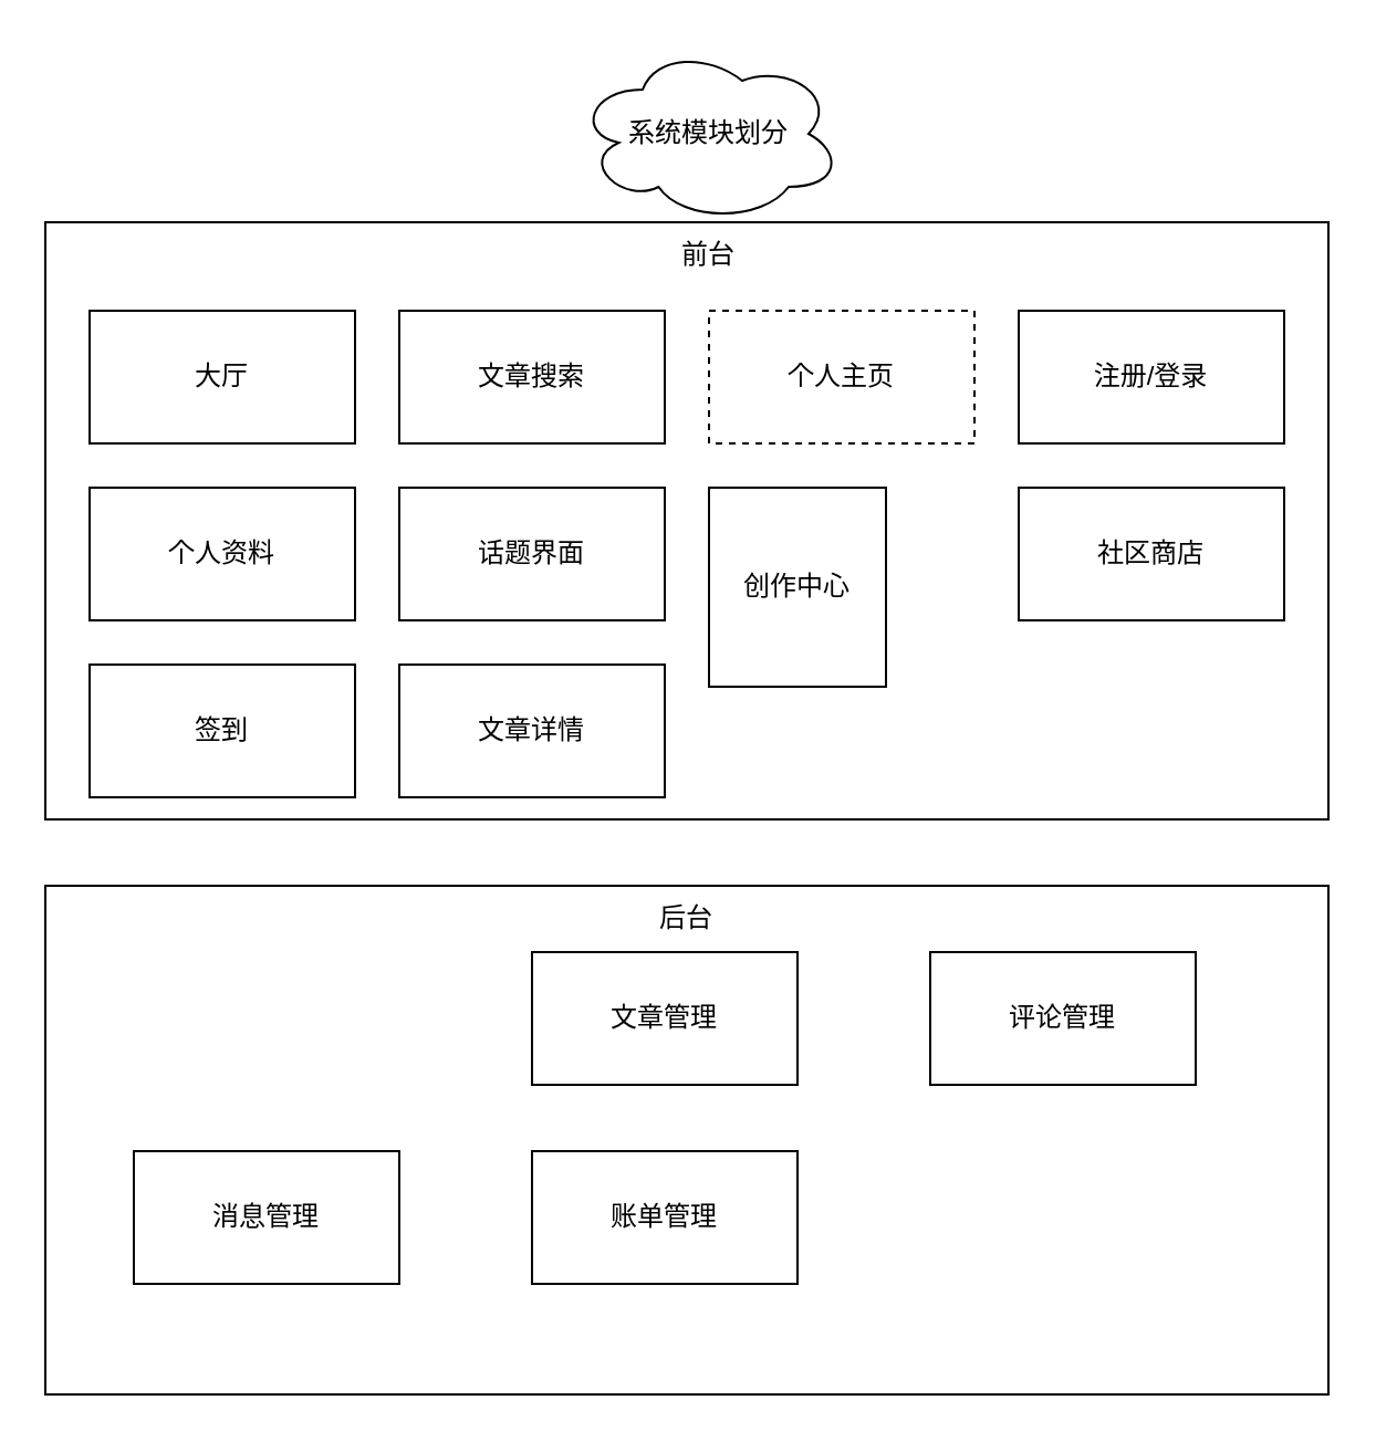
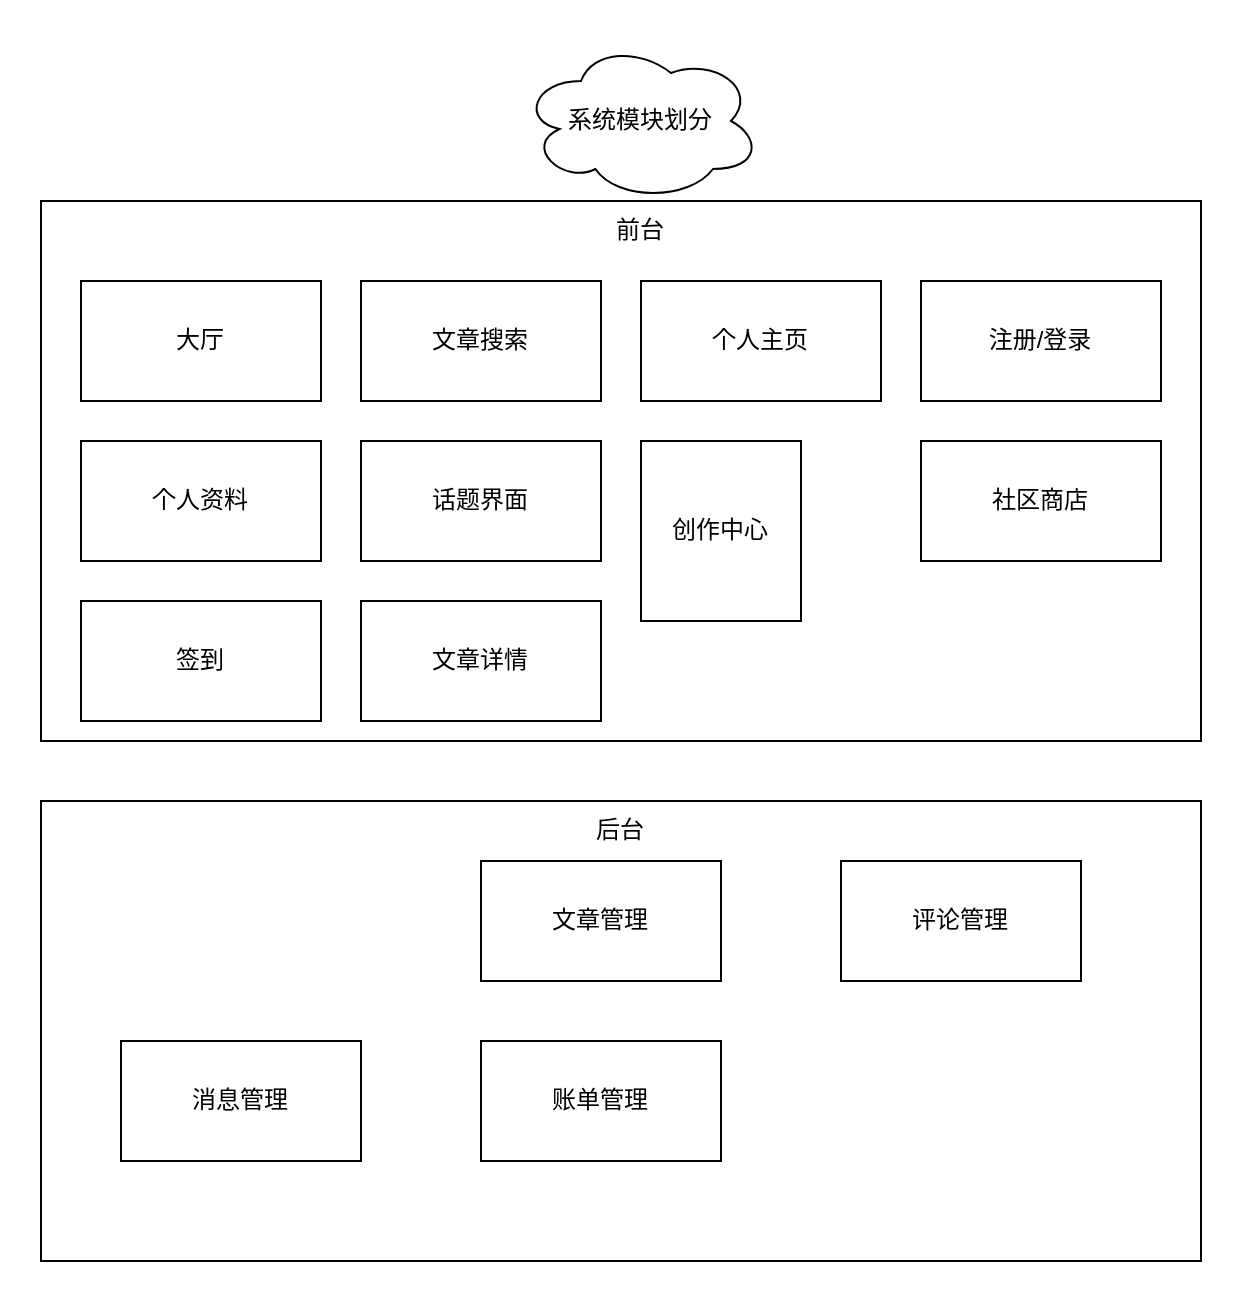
  <mxCell id="0" />
  <mxCell id="1" parent="0" />
  <mxCell id="2" value="" style="rounded=0;whiteSpace=wrap;html=1;" vertex="1" parent="1"><mxGeometry x="20" y="400" width="580" height="230" as="geometry" /></mxCell>
  <mxCell id="3" value="系统模块划分" style="ellipse;shape=cloud;whiteSpace=wrap;html=1;" vertex="1" parent="1"><mxGeometry x="260" y="20" width="120" height="80" as="geometry" /></mxCell>
  <mxCell id="4" value="文章管理" style="rounded=0;whiteSpace=wrap;html=1;" vertex="1" parent="1"><mxGeometry x="240" y="430" width="120" height="60" as="geometry" /></mxCell>
  <mxCell id="5" value="后台" style="text;html=1;strokeColor=none;fillColor=none;align=center;verticalAlign=middle;whiteSpace=wrap;rounded=0;" vertex="1" parent="1"><mxGeometry x="280" y="400" width="60" height="30" as="geometry" /></mxCell>
  <mxCell id="6" value="评论管理" style="rounded=0;whiteSpace=wrap;html=1;" vertex="1" parent="1"><mxGeometry x="420" y="430" width="120" height="60" as="geometry" /></mxCell>
  <mxCell id="7" value="消息管理" style="rounded=0;whiteSpace=wrap;html=1;" vertex="1" parent="1"><mxGeometry x="60" y="520" width="120" height="60" as="geometry" /></mxCell>
  <mxCell id="8" value="账单管理" style="rounded=0;whiteSpace=wrap;html=1;" vertex="1" parent="1"><mxGeometry x="240" y="520" width="120" height="60" as="geometry" /></mxCell>
  <mxCell id="9" value="" style="rounded=0;whiteSpace=wrap;html=1;" vertex="1" parent="1"><mxGeometry x="20" y="100" width="580" height="270" as="geometry" /></mxCell>
  <mxCell id="10" value="前台" style="text;html=1;strokeColor=none;fillColor=none;align=center;verticalAlign=middle;whiteSpace=wrap;rounded=0;" vertex="1" parent="1"><mxGeometry x="290" y="100" width="60" height="30" as="geometry" /></mxCell>
  <mxCell id="11" value="大厅" style="rounded=0;whiteSpace=wrap;html=1;" vertex="1" parent="1"><mxGeometry x="40" y="140" width="120" height="60" as="geometry" /></mxCell>
  <mxCell id="12" value="文章搜索" style="rounded=0;whiteSpace=wrap;html=1;" vertex="1" parent="1"><mxGeometry x="180" y="140" width="120" height="60" as="geometry" /></mxCell>
- <mxCell id="13" value="个人主页" style="rounded=0;whiteSpace=wrap;html=1;dashed=1;" vertex="1" parent="1"><mxGeometry x="320" y="140" width="120" height="60" as="geometry" /></mxCell>
+ <mxCell id="13" value="个人主页" style="rounded=0;whiteSpace=wrap;html=1;" vertex="1" parent="1"><mxGeometry x="320" y="140" width="120" height="60" as="geometry" /></mxCell>
  <mxCell id="14" value="注册/登录" style="rounded=0;whiteSpace=wrap;html=1;" vertex="1" parent="1"><mxGeometry x="460" y="140" width="120" height="60" as="geometry" /></mxCell>
  <mxCell id="15" value="个人资料" style="rounded=0;whiteSpace=wrap;html=1;" vertex="1" parent="1"><mxGeometry x="40" y="220" width="120" height="60" as="geometry" /></mxCell>
  <mxCell id="16" value="话题界面" style="rounded=0;whiteSpace=wrap;html=1;" vertex="1" parent="1"><mxGeometry x="180" y="220" width="120" height="60" as="geometry" /></mxCell>
  <mxCell id="17" value="创作中心" style="rounded=0;whiteSpace=wrap;html=1;" vertex="1" parent="1"><mxGeometry x="320" y="220" width="80" height="90" as="geometry" /></mxCell>
  <mxCell id="18" value="社区商店" style="rounded=0;whiteSpace=wrap;html=1;" vertex="1" parent="1"><mxGeometry x="460" y="220" width="120" height="60" as="geometry" /></mxCell>
  <mxCell id="19" value="签到" style="rounded=0;whiteSpace=wrap;html=1;" vertex="1" parent="1"><mxGeometry x="40" y="300" width="120" height="60" as="geometry" /></mxCell>
  <mxCell id="20" value="文章详情" style="rounded=0;whiteSpace=wrap;html=1;" vertex="1" parent="1"><mxGeometry x="180" y="300" width="120" height="60" as="geometry" /></mxCell>
